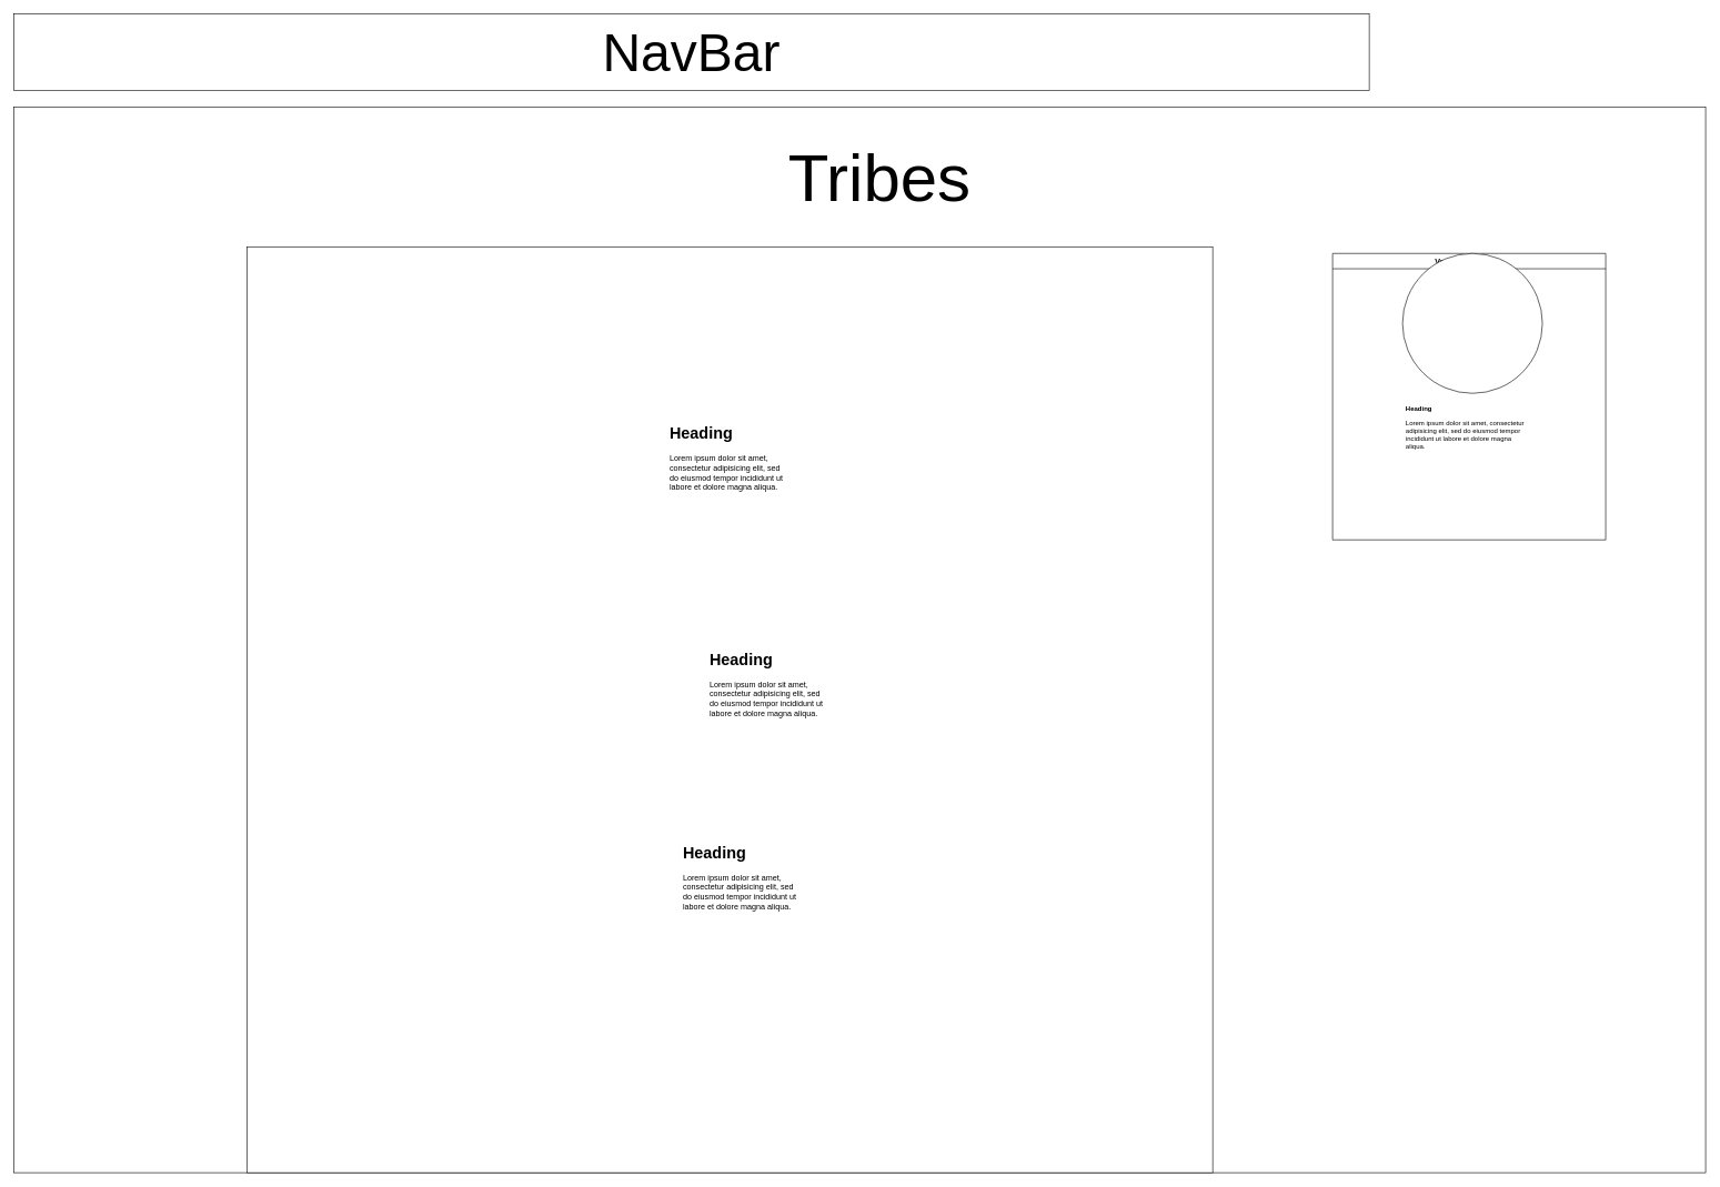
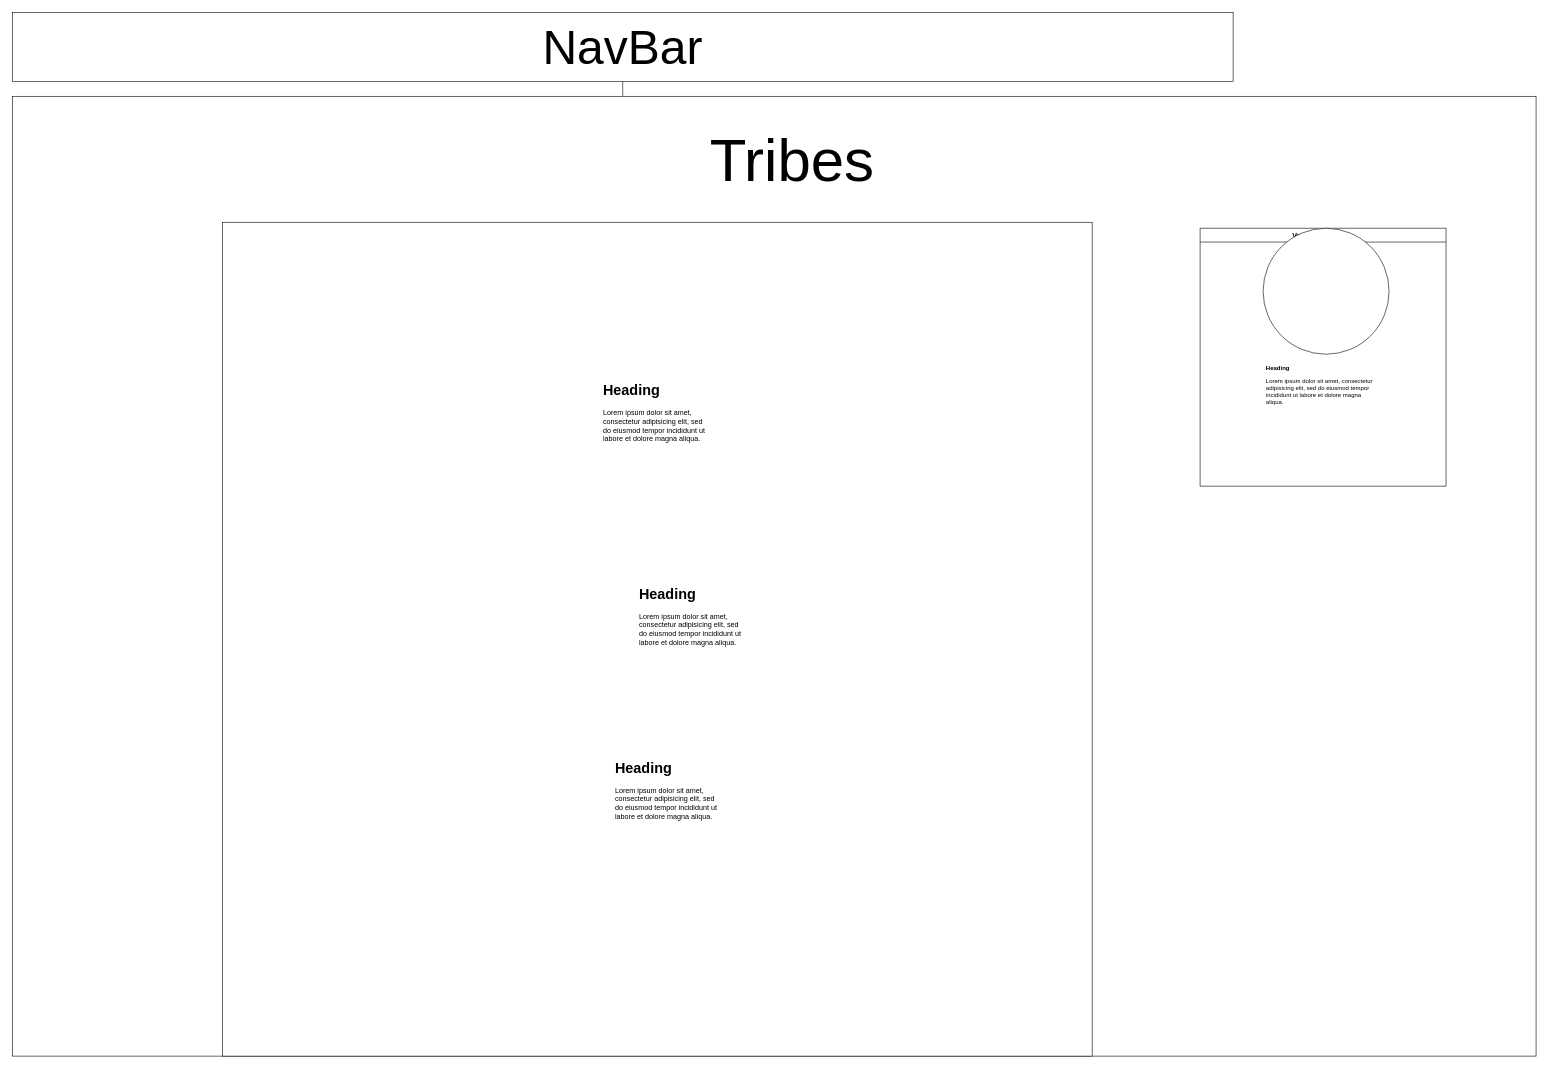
  <mxCell id="0" />
  <mxCell id="1" parent="0" />
+ <mxCell id="2" value="" style="edgeStyle=orthogonalEdgeStyle;rounded=0;orthogonalLoop=1;jettySize=auto;html=1;fontSize=100;" edge="1" parent="1" source="3" target="5"><mxGeometry relative="1" as="geometry" /></mxCell>
  <mxCell id="3" value="&lt;font style=&quot;font-size: 80px;&quot;&gt;NavBar&lt;/font&gt;" style="rounded=0;whiteSpace=wrap;html=1;" vertex="1" parent="1"><mxGeometry x="20" y="20" width="2035" height="115" as="geometry" /></mxCell>
  <mxCell id="4" value="" style="rounded=0;whiteSpace=wrap;html=1;fontSize=80;" vertex="1" parent="1"><mxGeometry x="20" y="160" width="2540" height="1600" as="geometry" /></mxCell>
  <mxCell id="5" value="&lt;h1 style=&quot;font-size: 100px;&quot;&gt;&lt;span style=&quot;font-weight: normal;&quot;&gt;Tribes&lt;/span&gt;&lt;/h1&gt;" style="text;html=1;strokeColor=none;fillColor=none;align=center;verticalAlign=middle;whiteSpace=wrap;rounded=0;fontSize=12;" vertex="1" parent="1"><mxGeometry x="1290" y="250" width="60" height="30" as="geometry" /></mxCell>
  <mxCell id="6" value="" style="rounded=0;whiteSpace=wrap;html=1;" vertex="1" parent="1"><mxGeometry x="370" y="370" width="1450" height="1390" as="geometry" /></mxCell>
  <mxCell id="7" value="Vertical Container" style="swimlane;fontSize=12;" vertex="1" parent="1"><mxGeometry x="2000" y="380" width="410" height="430" as="geometry" /></mxCell>
  <mxCell id="8" value="" style="ellipse;whiteSpace=wrap;html=1;aspect=fixed;fontSize=70;" vertex="1" parent="7"><mxGeometry x="105" width="210" height="210" as="geometry" /></mxCell>
  <mxCell id="9" value="&lt;h1 style=&quot;font-size: 10px;&quot;&gt;&lt;font style=&quot;font-size: 10px;&quot;&gt;Heading&lt;/font&gt;&lt;/h1&gt;&lt;p style=&quot;font-size: 10px;&quot;&gt;&lt;font style=&quot;font-size: 10px;&quot;&gt;Lorem ipsum dolor sit amet, consectetur adipisicing elit, sed do eiusmod tempor incididunt ut labore et dolore magna aliqua.&lt;/font&gt;&lt;/p&gt;" style="text;html=1;strokeColor=none;fillColor=none;spacing=5;spacingTop=-20;whiteSpace=wrap;overflow=hidden;rounded=0;fontSize=70;" vertex="1" parent="7"><mxGeometry x="105" y="230" width="190" height="120" as="geometry" /></mxCell>
  <mxCell id="10" value="&lt;h1&gt;Heading&lt;/h1&gt;&lt;p&gt;Lorem ipsum dolor sit amet, consectetur adipisicing elit, sed do eiusmod tempor incididunt ut labore et dolore magna aliqua.&lt;/p&gt;" style="text;html=1;strokeColor=none;fillColor=none;spacing=5;spacingTop=-20;whiteSpace=wrap;overflow=hidden;rounded=0;" vertex="1" parent="1"><mxGeometry x="1000" y="630" width="190" height="120" as="geometry" /></mxCell>
  <mxCell id="11" value="&lt;h1&gt;Heading&lt;/h1&gt;&lt;p&gt;Lorem ipsum dolor sit amet, consectetur adipisicing elit, sed do eiusmod tempor incididunt ut labore et dolore magna aliqua.&lt;/p&gt;" style="text;html=1;strokeColor=none;fillColor=none;spacing=5;spacingTop=-20;whiteSpace=wrap;overflow=hidden;rounded=0;" vertex="1" parent="1"><mxGeometry x="1060" y="970" width="190" height="120" as="geometry" /></mxCell>
  <mxCell id="12" value="&lt;h1&gt;Heading&lt;/h1&gt;&lt;p&gt;Lorem ipsum dolor sit amet, consectetur adipisicing elit, sed do eiusmod tempor incididunt ut labore et dolore magna aliqua.&lt;/p&gt;" style="text;html=1;strokeColor=none;fillColor=none;spacing=5;spacingTop=-20;whiteSpace=wrap;overflow=hidden;rounded=0;" vertex="1" parent="1"><mxGeometry x="1020" y="1260" width="190" height="120" as="geometry" /></mxCell>
